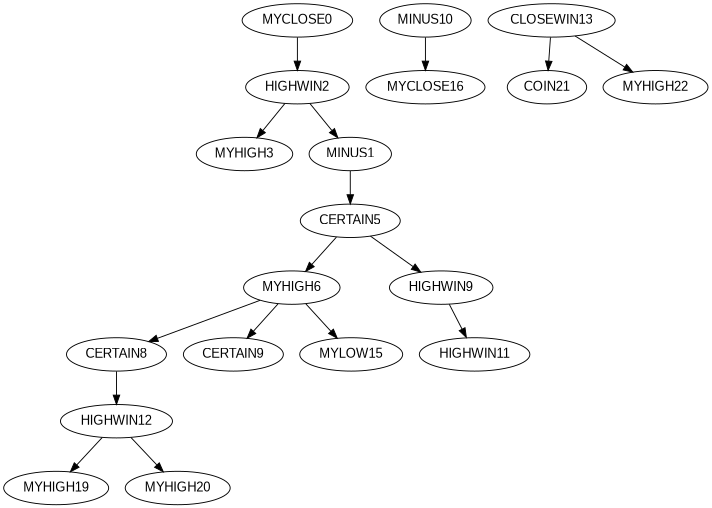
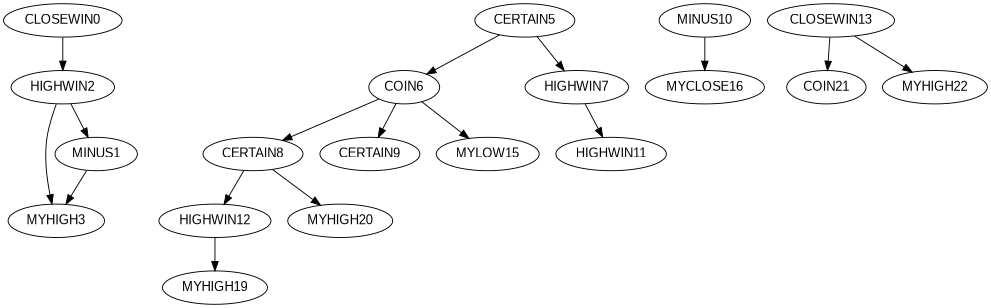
  digraph {
    fontname="Liberation Sans"
    node [fontname="Liberation Sans"]
    edge [fontname="Liberation Sans"]
-   CLOSEWIN0 [label=MYCLOSE0]
+   CLOSEWIN0
    HIGHWIN2
    MYHIGH3
    n4 [label=MINUS1]
    CERTAIN5
-   COIN6 [label=MYHIGH6]
-   HIGHWIN7 [label=HIGHWIN9]
+   COIN6
+   HIGHWIN7
    CERTAIN8
    CERTAIN9
    MYLOW15
    HIGHWIN11
    HIGHWIN12
    MINUS10
    MYCLOSE16
    MYHIGH19
    MYHIGH20
    n17 [label=COIN21]
    CLOSEWIN13
    n19 [label=MYHIGH22]
    CLOSEWIN0 -> HIGHWIN2
    HIGHWIN2 -> MYHIGH3
    HIGHWIN2 -> n4
-   n4 -> CERTAIN5
+   n4 -> MYHIGH3
    CERTAIN5 -> COIN6
    CERTAIN5 -> HIGHWIN7
    COIN6 -> CERTAIN8
    COIN6 -> CERTAIN9
    COIN6 -> MYLOW15
    HIGHWIN7 -> HIGHWIN11
    CERTAIN8 -> HIGHWIN12
    HIGHWIN12 -> MYHIGH19
-   HIGHWIN12 -> MYHIGH20
+   CERTAIN8 -> MYHIGH20
    MINUS10 -> MYCLOSE16
    CLOSEWIN13 -> n17
    CLOSEWIN13 -> n19
  }
